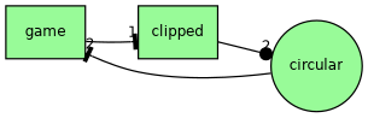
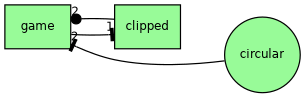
  digraph {
    compound=true
    rankdir=LR
    node [fillcolor=palegreen fontname=Helvetica fontsize=10 shape=box style=filled]
    edge [arrowhead=tee headlabel=2 labeldistance=1.5 labelfontname=Helvetica labelfontsize=10]
    n1 [label=game pencolor=black]
    n2 [label=clipped]
    n3 [label=circular shape=circle]
    n1 -> n2 [headlabel=1]
-   n2 -> n3 [arrowhead=dot]
+   n2 -> n1 [arrowhead=dot]
    n3 -> n1
  }
